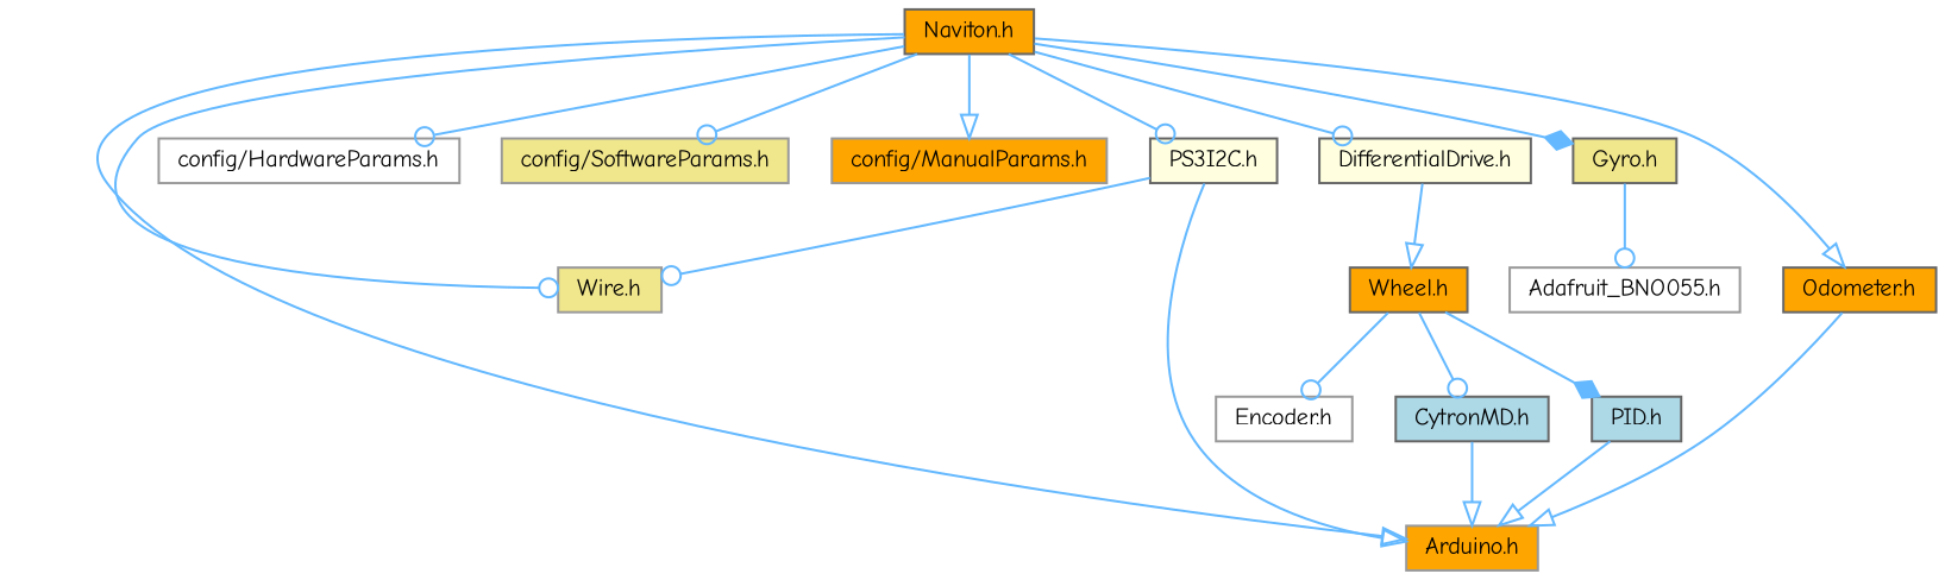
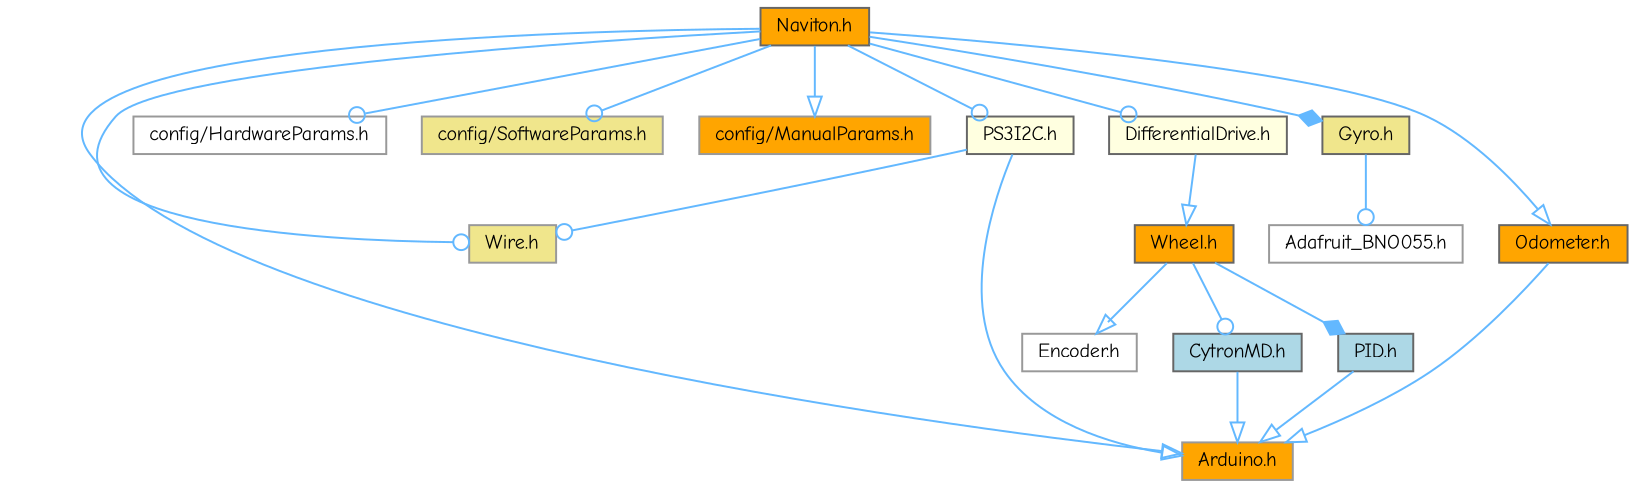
  digraph {
    fontname="Comic Neue"
    node [color=grey60 fillcolor=orange fontname="Comic Neue" fontsize=10 shape=box style=filled]
    edge [arrowhead=odot color=steelblue1 fontname="Comic Neue" fontsize=10 labelfontname=Helvetica labelfontsize=10 style=solid]
    n1 [color=gray40 fontcolor=black height=0.2 label="Naviton.h" width=0.4]
    n2 [height=0.2 label="Arduino.h" width=0.4]
    n3 [fillcolor=khaki height=0.2 label="Wire.h" width=0.4]
    n4 [fillcolor=white height=0.2 label="config/HardwareParams.h" width=0.4]
    n5 [fillcolor=khaki height=0.2 label="config/SoftwareParams.h" width=0.4]
    n6 [height=0.2 label="config/ManualParams.h" width=0.4]
    n7 [color=grey40 fillcolor=lightyellow height=0.2 label="PS3I2C.h" width=0.4]
    n8 [color=grey40 fillcolor=lightyellow height=0.2 label="DifferentialDrive.h" width=0.4]
    n9 [color=grey40 fillcolor=khaki height=0.2 label="Gyro.h" width=0.4]
    n10 [color=grey40 height=0.2 label="Odometer.h" width=0.4]
    n11 [color=grey40 height=0.2 label="Wheel.h" width=0.4]
    n12 [fillcolor=white height=0.2 label="Adafruit_BNO055.h" width=0.4]
    n13 [fillcolor=white height=0.2 label="Encoder.h" width=0.4]
    n14 [color=grey40 fillcolor=lightblue height=0.2 label="CytronMD.h" width=0.4]
    n15 [color=grey40 fillcolor=lightblue height=0.2 label="PID.h" width=0.4]
    n1 -> n2 [arrowhead=onormal]
    n1 -> n3
    n1 -> n4
    n1 -> n5
    n1 -> n6 [arrowhead=onormal]
    n1 -> n7
    n1 -> n8
    n1 -> n9 [arrowhead=diamond]
    n1 -> n10 [arrowhead=onormal]
    n7 -> n2 [arrowhead=onormal]
    n7 -> n3
    n8 -> n11 [arrowhead=onormal]
    n9 -> n12
    n10 -> n2 [arrowhead=onormal]
-   n11 -> n13
+   n11 -> n13 [arrowhead=onormal]
    n11 -> n14
    n11 -> n15 [arrowhead=diamond]
    n14 -> n2 [arrowhead=onormal]
    n15 -> n2 [arrowhead=onormal]
  }
